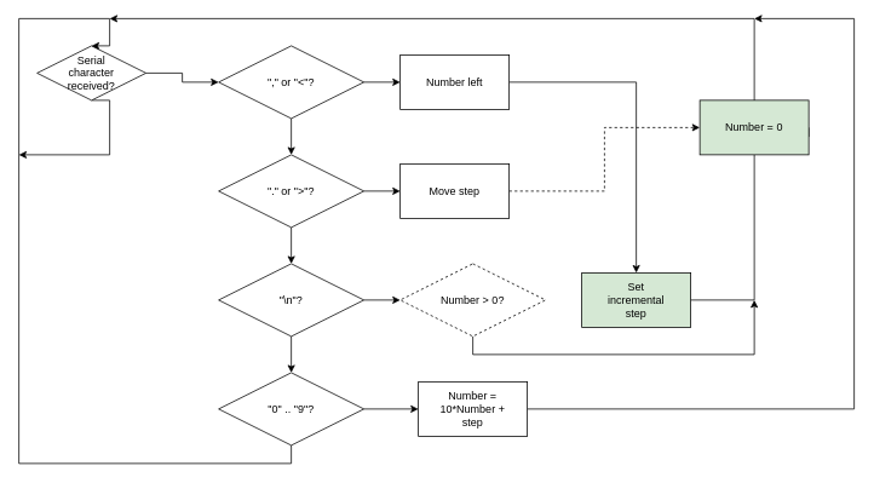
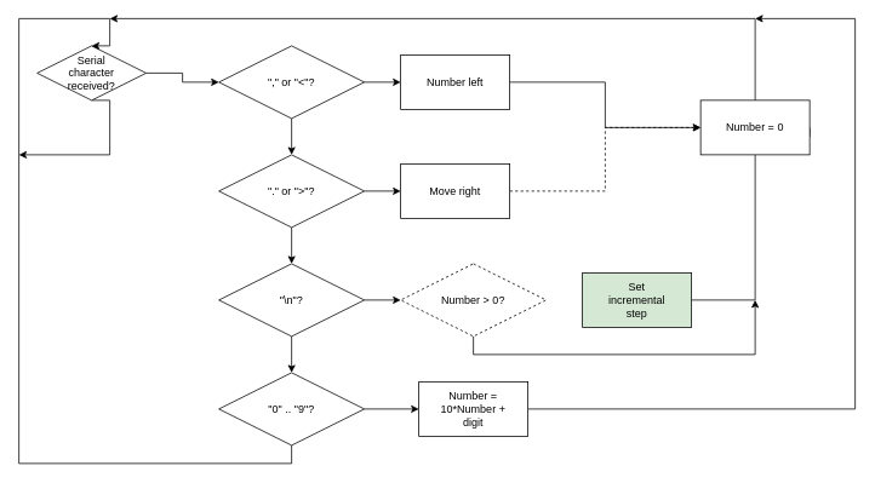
  <mxCell id="0" />
  <mxCell id="1" parent="0" />
  <mxCell id="2" style="edgeStyle=orthogonalEdgeStyle;rounded=0;orthogonalLoop=1;jettySize=auto;html=1;exitX=1;exitY=0.5;exitDx=0;exitDy=0;" edge="1" parent="1" source="4" target="7"><mxGeometry relative="1" as="geometry" /></mxCell>
  <mxCell id="3" style="edgeStyle=orthogonalEdgeStyle;rounded=0;orthogonalLoop=1;jettySize=auto;html=1;exitX=0.5;exitY=1;exitDx=0;exitDy=0;" edge="1" parent="1" source="4"><mxGeometry relative="1" as="geometry"><mxPoint x="20" y="170" as="targetPoint" /><Array as="points"><mxPoint x="120" y="170" /></Array></mxGeometry></mxCell>
  <mxCell id="4" value="Serial character received?" style="rhombus;whiteSpace=wrap;html=1;spacing=12;spacingTop=12;spacingLeft=12;spacingBottom=12;spacingRight=12;" vertex="1" parent="1"><mxGeometry x="40" y="50" width="120" height="60" as="geometry" /></mxCell>
  <mxCell id="5" style="edgeStyle=orthogonalEdgeStyle;rounded=0;orthogonalLoop=1;jettySize=auto;html=1;exitX=1;exitY=0.5;exitDx=0;exitDy=0;entryX=0;entryY=0.5;entryDx=0;entryDy=0;" edge="1" parent="1" source="7" target="9"><mxGeometry relative="1" as="geometry" /></mxCell>
  <mxCell id="6" style="edgeStyle=orthogonalEdgeStyle;rounded=0;orthogonalLoop=1;jettySize=auto;html=1;exitX=0.5;exitY=1;exitDx=0;exitDy=0;" edge="1" parent="1" source="7" target="12"><mxGeometry relative="1" as="geometry" /></mxCell>
  <mxCell id="7" value="&quot;,&quot; or &quot;&amp;lt;&quot;?" style="rhombus;whiteSpace=wrap;html=1;spacing=12;spacingTop=12;spacingLeft=12;spacingBottom=12;spacingRight=12;" vertex="1" parent="1"><mxGeometry x="240" y="50" width="160" height="80" as="geometry" /></mxCell>
- <mxCell id="8" style="edgeStyle=orthogonalEdgeStyle;rounded=0;orthogonalLoop=1;jettySize=auto;html=1;exitX=1;exitY=0.5;exitDx=0;exitDy=0;" edge="1" parent="1" source="9" target="22"><mxGeometry relative="1" as="geometry" /></mxCell>
+ <mxCell id="8" style="edgeStyle=orthogonalEdgeStyle;rounded=0;orthogonalLoop=1;jettySize=auto;html=1;exitX=1;exitY=0.5;exitDx=0;exitDy=0;entryX=0;entryY=0.5;entryDx=0;entryDy=0;" edge="1" parent="1" source="9" target="26"><mxGeometry relative="1" as="geometry" /></mxCell>
  <mxCell id="9" value="Number left" style="rounded=0;whiteSpace=wrap;html=1;" vertex="1" parent="1"><mxGeometry x="440" y="60" width="120" height="60" as="geometry" /></mxCell>
  <mxCell id="10" style="edgeStyle=orthogonalEdgeStyle;rounded=0;orthogonalLoop=1;jettySize=auto;html=1;exitX=1;exitY=0.5;exitDx=0;exitDy=0;entryX=0;entryY=0.5;entryDx=0;entryDy=0;" edge="1" parent="1" source="12" target="14"><mxGeometry relative="1" as="geometry" /></mxCell>
  <mxCell id="11" style="edgeStyle=orthogonalEdgeStyle;rounded=0;orthogonalLoop=1;jettySize=auto;html=1;exitX=0.5;exitY=1;exitDx=0;exitDy=0;entryX=0.5;entryY=0;entryDx=0;entryDy=0;" edge="1" parent="1" source="12" target="18"><mxGeometry relative="1" as="geometry" /></mxCell>
  <mxCell id="12" value="&quot;.&quot; or &quot;&amp;gt;&quot;?" style="rhombus;whiteSpace=wrap;html=1;spacing=12;spacingTop=12;spacingLeft=12;spacingBottom=12;spacingRight=12;" vertex="1" parent="1"><mxGeometry x="240" y="170" width="160" height="80" as="geometry" /></mxCell>
  <mxCell id="13" style="edgeStyle=orthogonalEdgeStyle;rounded=0;orthogonalLoop=1;jettySize=auto;html=1;exitX=1;exitY=0.5;exitDx=0;exitDy=0;entryX=0;entryY=0.5;entryDx=0;entryDy=0;dashed=1;" edge="1" parent="1" source="14" target="26"><mxGeometry relative="1" as="geometry"><mxPoint x="640" y="210.087" as="targetPoint" /></mxGeometry></mxCell>
- <mxCell id="14" value="Move step" style="rounded=0;whiteSpace=wrap;html=1;" vertex="1" parent="1"><mxGeometry x="440" y="180" width="120" height="60" as="geometry" /></mxCell>
+ <mxCell id="14" value="Move right" style="rounded=0;whiteSpace=wrap;html=1;" vertex="1" parent="1"><mxGeometry x="440" y="180" width="120" height="60" as="geometry" /></mxCell>
  <mxCell id="15" style="edgeStyle=orthogonalEdgeStyle;rounded=0;orthogonalLoop=1;jettySize=auto;html=1;exitX=1;exitY=0.5;exitDx=0;exitDy=0;" edge="1" parent="1" source="26"><mxGeometry relative="1" as="geometry"><mxPoint x="120" y="20" as="targetPoint" /><Array as="points"><mxPoint x="830" y="150" /><mxPoint x="830" y="20" /></Array></mxGeometry></mxCell>
  <mxCell id="16" style="edgeStyle=orthogonalEdgeStyle;rounded=0;orthogonalLoop=1;jettySize=auto;html=1;exitX=1;exitY=0.5;exitDx=0;exitDy=0;" edge="1" parent="1" source="18" target="20"><mxGeometry relative="1" as="geometry" /></mxCell>
  <mxCell id="17" style="edgeStyle=orthogonalEdgeStyle;rounded=0;orthogonalLoop=1;jettySize=auto;html=1;exitX=0.5;exitY=1;exitDx=0;exitDy=0;entryX=0.5;entryY=0;entryDx=0;entryDy=0;" edge="1" parent="1" source="18" target="25"><mxGeometry relative="1" as="geometry" /></mxCell>
  <mxCell id="18" value="&quot;\n&quot;?" style="rhombus;whiteSpace=wrap;html=1;spacing=12;spacingTop=12;spacingLeft=12;spacingBottom=12;spacingRight=12;" vertex="1" parent="1"><mxGeometry x="240" y="290" width="160" height="80" as="geometry" /></mxCell>
  <mxCell id="19" style="edgeStyle=orthogonalEdgeStyle;rounded=0;orthogonalLoop=1;jettySize=auto;html=1;exitX=0.5;exitY=1;exitDx=0;exitDy=0;" edge="1" parent="1" source="20"><mxGeometry relative="1" as="geometry"><mxPoint x="830" y="330" as="targetPoint" /><Array as="points"><mxPoint x="520" y="390" /><mxPoint x="830" y="390" /></Array></mxGeometry></mxCell>
  <mxCell id="20" value="Number &amp;gt; 0?" style="rhombus;whiteSpace=wrap;html=1;spacing=12;spacingTop=12;spacingLeft=12;spacingBottom=12;spacingRight=12;dashed=1;" vertex="1" parent="1"><mxGeometry x="440" y="290" width="160" height="80" as="geometry" /></mxCell>
  <mxCell id="21" style="edgeStyle=orthogonalEdgeStyle;rounded=0;orthogonalLoop=1;jettySize=auto;html=1;exitX=1;exitY=0.5;exitDx=0;exitDy=0;entryX=0.5;entryY=1;entryDx=0;entryDy=0;endArrow=none;" edge="1" parent="1" source="22" target="26"><mxGeometry relative="1" as="geometry" /></mxCell>
  <mxCell id="22" value="Set incremental step" style="rounded=0;whiteSpace=wrap;html=1;spacingTop=12;spacing=12;spacingLeft=12;spacingBottom=12;spacingRight=12;fillColor=#d5e8d4;" vertex="1" parent="1"><mxGeometry x="640" y="300" width="120" height="60" as="geometry" /></mxCell>
  <mxCell id="23" style="edgeStyle=orthogonalEdgeStyle;rounded=0;orthogonalLoop=1;jettySize=auto;html=1;exitX=1;exitY=0.5;exitDx=0;exitDy=0;entryX=0;entryY=0.5;entryDx=0;entryDy=0;" edge="1" parent="1" source="25" target="28"><mxGeometry relative="1" as="geometry" /></mxCell>
  <mxCell id="24" style="edgeStyle=orthogonalEdgeStyle;rounded=0;orthogonalLoop=1;jettySize=auto;html=1;exitX=0.5;exitY=1;exitDx=0;exitDy=0;entryX=0.5;entryY=0;entryDx=0;entryDy=0;" edge="1" parent="1" source="25" target="4"><mxGeometry relative="1" as="geometry"><mxPoint x="120" y="20" as="targetPoint" /><Array as="points"><mxPoint x="320" y="510" /><mxPoint x="20" y="510" /><mxPoint x="20" y="20" /><mxPoint x="120" y="20" /></Array></mxGeometry></mxCell>
  <mxCell id="25" value="&quot;0&quot; .. &quot;9&quot;?" style="rhombus;whiteSpace=wrap;html=1;spacing=12;spacingTop=12;spacingLeft=12;spacingBottom=12;spacingRight=12;" vertex="1" parent="1"><mxGeometry x="240" y="410" width="160" height="80" as="geometry" /></mxCell>
- <mxCell id="26" value="Number = 0" style="rounded=0;whiteSpace=wrap;html=1;fillColor=#d5e8d4;" vertex="1" parent="1"><mxGeometry x="770" y="110" width="120" height="60" as="geometry" /></mxCell>
+ <mxCell id="26" value="Number = 0" style="rounded=0;whiteSpace=wrap;html=1;" vertex="1" parent="1"><mxGeometry x="770" y="110" width="120" height="60" as="geometry" /></mxCell>
  <mxCell id="27" style="edgeStyle=orthogonalEdgeStyle;rounded=0;orthogonalLoop=1;jettySize=auto;html=1;exitX=1;exitY=0.5;exitDx=0;exitDy=0;" edge="1" parent="1" source="28"><mxGeometry relative="1" as="geometry"><mxPoint x="830" y="20" as="targetPoint" /><Array as="points"><mxPoint x="940" y="450" /><mxPoint x="940" y="20" /></Array></mxGeometry></mxCell>
- <mxCell id="28" value="Number = 10*Number + step" style="rounded=0;whiteSpace=wrap;html=1;spacingTop=12;spacing=12;spacingLeft=12;spacingBottom=12;spacingRight=12;" vertex="1" parent="1"><mxGeometry x="460" y="420" width="120" height="60" as="geometry" /></mxCell>
+ <mxCell id="28" value="Number = 10*Number + digit" style="rounded=0;whiteSpace=wrap;html=1;spacingTop=12;spacing=12;spacingLeft=12;spacingBottom=12;spacingRight=12;" vertex="1" parent="1"><mxGeometry x="460" y="420" width="120" height="60" as="geometry" /></mxCell>
